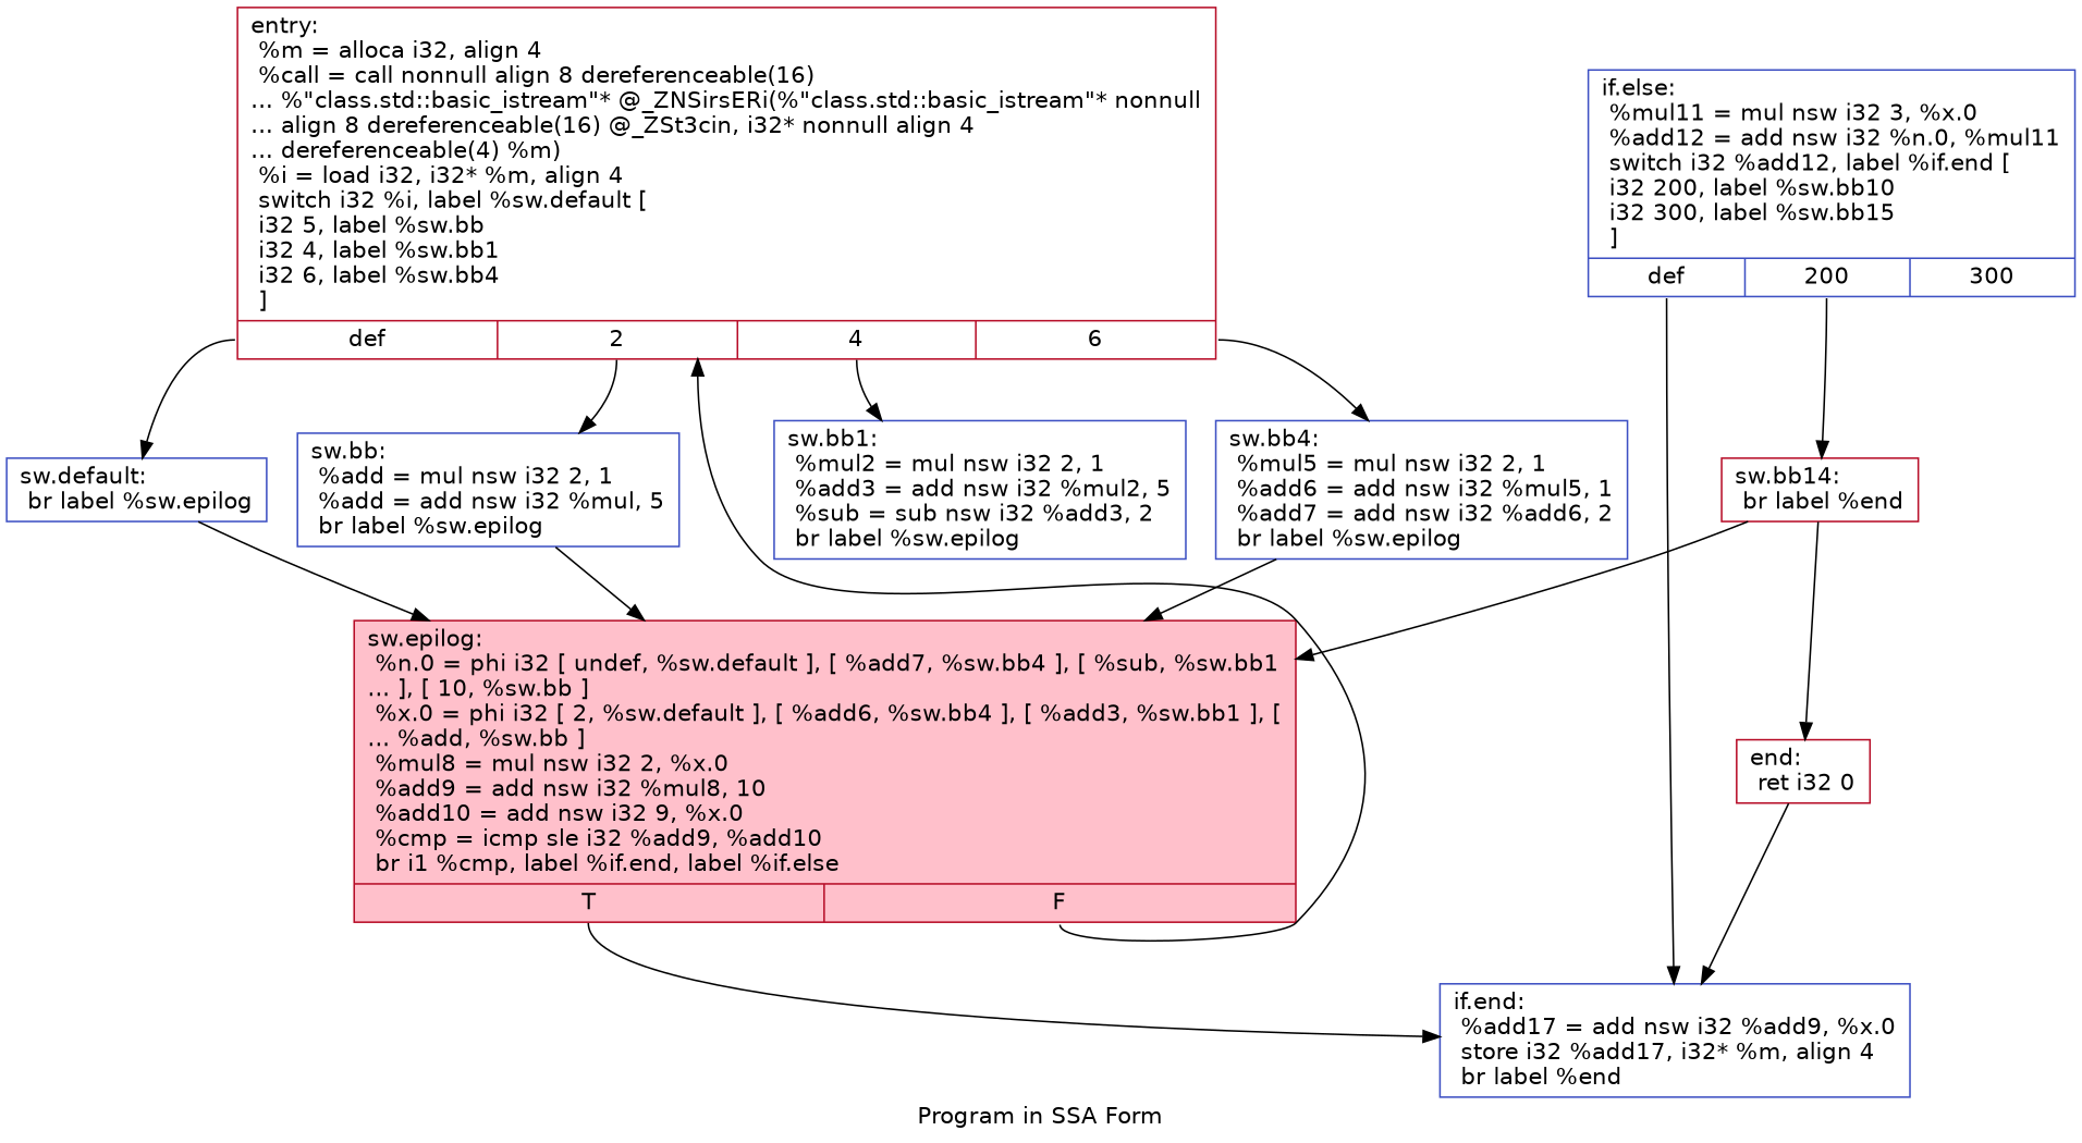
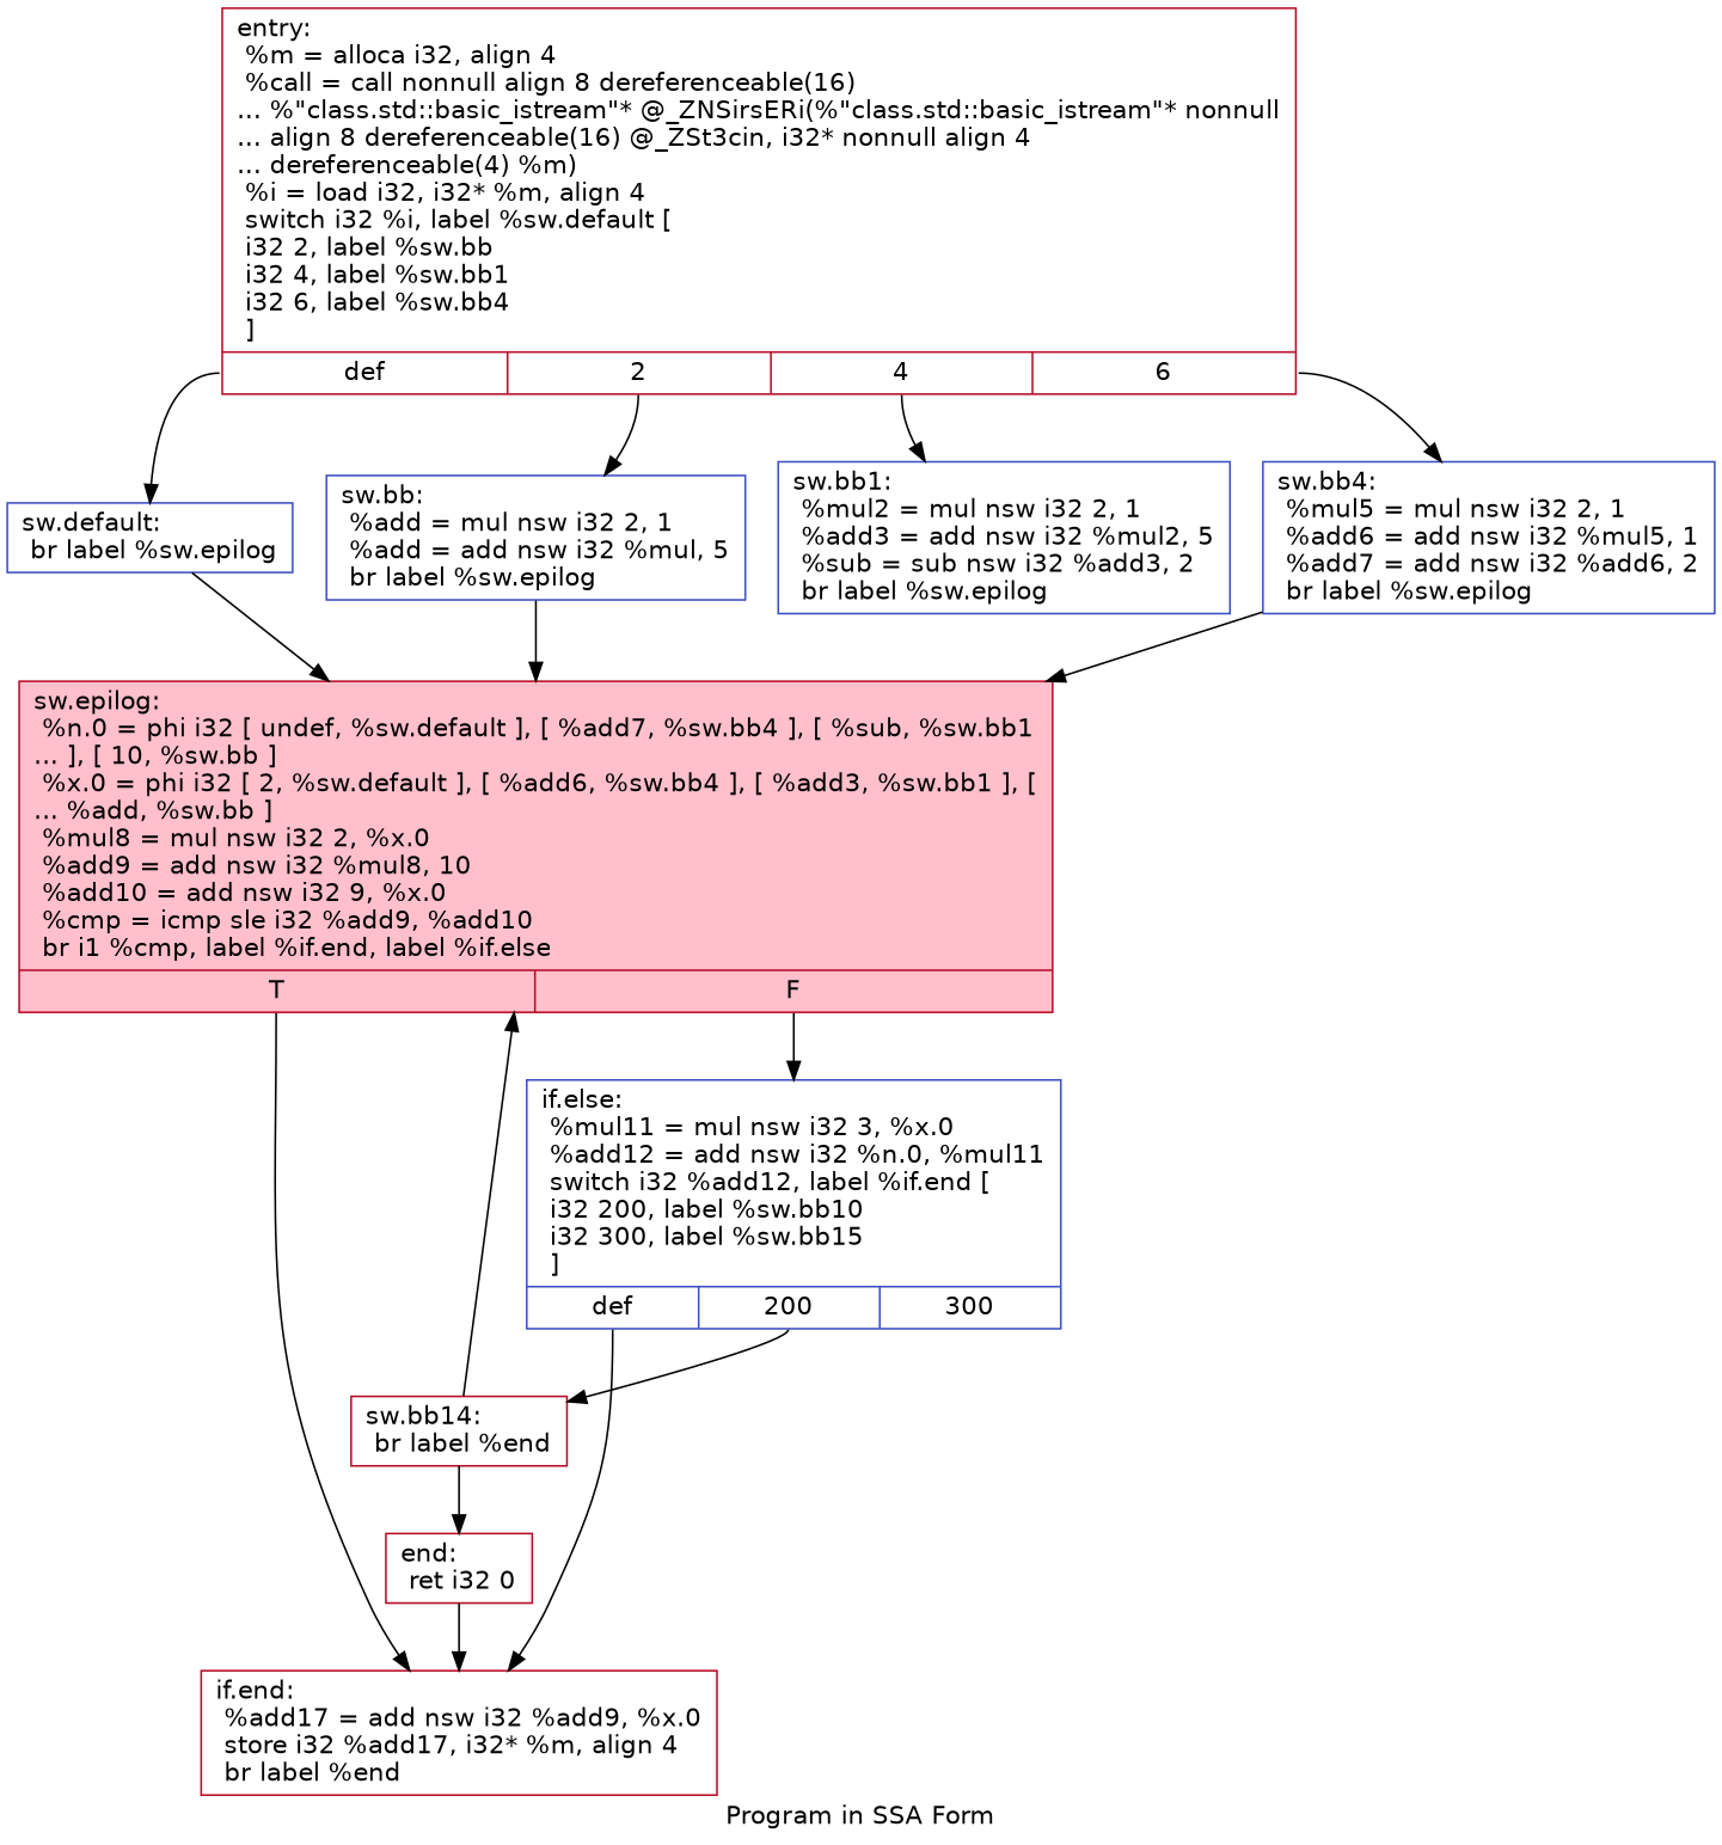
  digraph {
    fontname="DejaVu Sans"
    label="Program in SSA Form"
    node [color="#b70d28ff" fillcolor="#d24b4070" fontname="DejaVu Sans" shape=record]
    edge [fontname="DejaVu Sans"]
-   n1 [fillcolor="#b70d2870" label="{entry:\l  %m = alloca i32, align 4\l  %call = call nonnull align 8 dereferenceable(16)\l... %\"class.std::basic_istream\"* @_ZNSirsERi(%\"class.std::basic_istream\"* nonnull\l... align 8 dereferenceable(16) @_ZSt3cin, i32* nonnull align 4\l... dereferenceable(4) %m)\l  %i = load i32, i32* %m, align 4\l  switch i32 %i, label %sw.default [\l    i32 5, label %sw.bb\l    i32 4, label %sw.bb1\l    i32 6, label %sw.bb4\l  ]\l|{<s0>def|<s1>2|<s2>4|<s3>6}}"]
+   n1 [fillcolor="#b70d2870" label="{entry:\l  %m = alloca i32, align 4\l  %call = call nonnull align 8 dereferenceable(16)\l... %\"class.std::basic_istream\"* @_ZNSirsERi(%\"class.std::basic_istream\"* nonnull\l... align 8 dereferenceable(16) @_ZSt3cin, i32* nonnull align 4\l... dereferenceable(4) %m)\l  %i = load i32, i32* %m, align 4\l  switch i32 %i, label %sw.default [\l    i32 2, label %sw.bb\l    i32 4, label %sw.bb1\l    i32 6, label %sw.bb4\l  ]\l|{<s0>def|<s1>2|<s2>4|<s3>6}}"]
    n2 [color="#3d50c3ff" label="{sw.default:                                       \l  br label %sw.epilog\l}"]
    n3 [color="#3d50c3ff" label="{sw.bb:                                            \l  %add = mul nsw i32 2, 1\l  %add = add nsw i32 %mul, 5\l  br label %sw.epilog\l}"]
    n4 [color="#3d50c3ff" label="{sw.bb1:                                           \l  %mul2 = mul nsw i32 2, 1\l  %add3 = add nsw i32 %mul2, 5\l  %sub = sub nsw i32 %add3, 2\l  br label %sw.epilog\l}"]
    n5 [color="#3d50c3ff" label="{sw.bb4:                                           \l  %mul5 = mul nsw i32 2, 1\l  %add6 = add nsw i32 %mul5, 1\l  %add7 = add nsw i32 %add6, 2\l  br label %sw.epilog\l}"]
    n6 [fillcolor="#FFC0CB" label="{sw.epilog:                                        \l  %n.0 = phi i32 [ undef, %sw.default ], [ %add7, %sw.bb4 ], [ %sub, %sw.bb1\l... ], [ 10, %sw.bb ]\l  %x.0 = phi i32 [ 2, %sw.default ], [ %add6, %sw.bb4 ], [ %add3, %sw.bb1 ], [\l... %add, %sw.bb ]\l  %mul8 = mul nsw i32 2, %x.0\l  %add9 = add nsw i32 %mul8, 10\l  %add10 = add nsw i32 9, %x.0\l  %cmp = icmp sle i32 %add9, %add10\l  br i1 %cmp, label %if.end, label %if.else\l|{<s0>T|<s1>F}}" style=filled]
-   n7 [color="#3d50c3ff" fillcolor="#be242e70" label="{if.end:                                           \l  %add17 = add nsw i32 %add9, %x.0\l  store i32 %add17, i32* %m, align 4\l  br label %end\l}"]
+   n7 [fillcolor="#be242e70" label="{if.end:                                           \l  %add17 = add nsw i32 %add9, %x.0\l  store i32 %add17, i32* %m, align 4\l  br label %end\l}"]
    n8 [color="#3d50c3ff" fillcolor="#c5333470" label="{if.else:                                          \l  %mul11 = mul nsw i32 3, %x.0\l  %add12 = add nsw i32 %n.0, %mul11\l  switch i32 %add12, label %if.end [\l    i32 200, label %sw.bb10\l    i32 300, label %sw.bb15\l  ]\l|{<s0>def|<s1>200|<s2>300}}"]
    n9 [label="{sw.bb14:                                          \l  br label %end\l}"]
    n10 [fillcolor="#b70d2870" label="{end:                                              \l  ret i32 0\l}"]
    n1 -> n2 [tailport=s0]
    n1 -> n3 [tailport=s1]
    n1 -> n4 [tailport=s2]
    n1 -> n5 [tailport=s3]
    n2 -> n6
    n3 -> n6
    n5 -> n6
    n6 -> n7 [tailport=s0]
-   n6 -> n1 [tailport=s1]
+   n6 -> n8 [tailport=s1]
    n8 -> n7 [tailport=s0]
    n8 -> n9 [tailport=s1]
    n9 -> n6
    n9 -> n10
    n10 -> n7
  }
